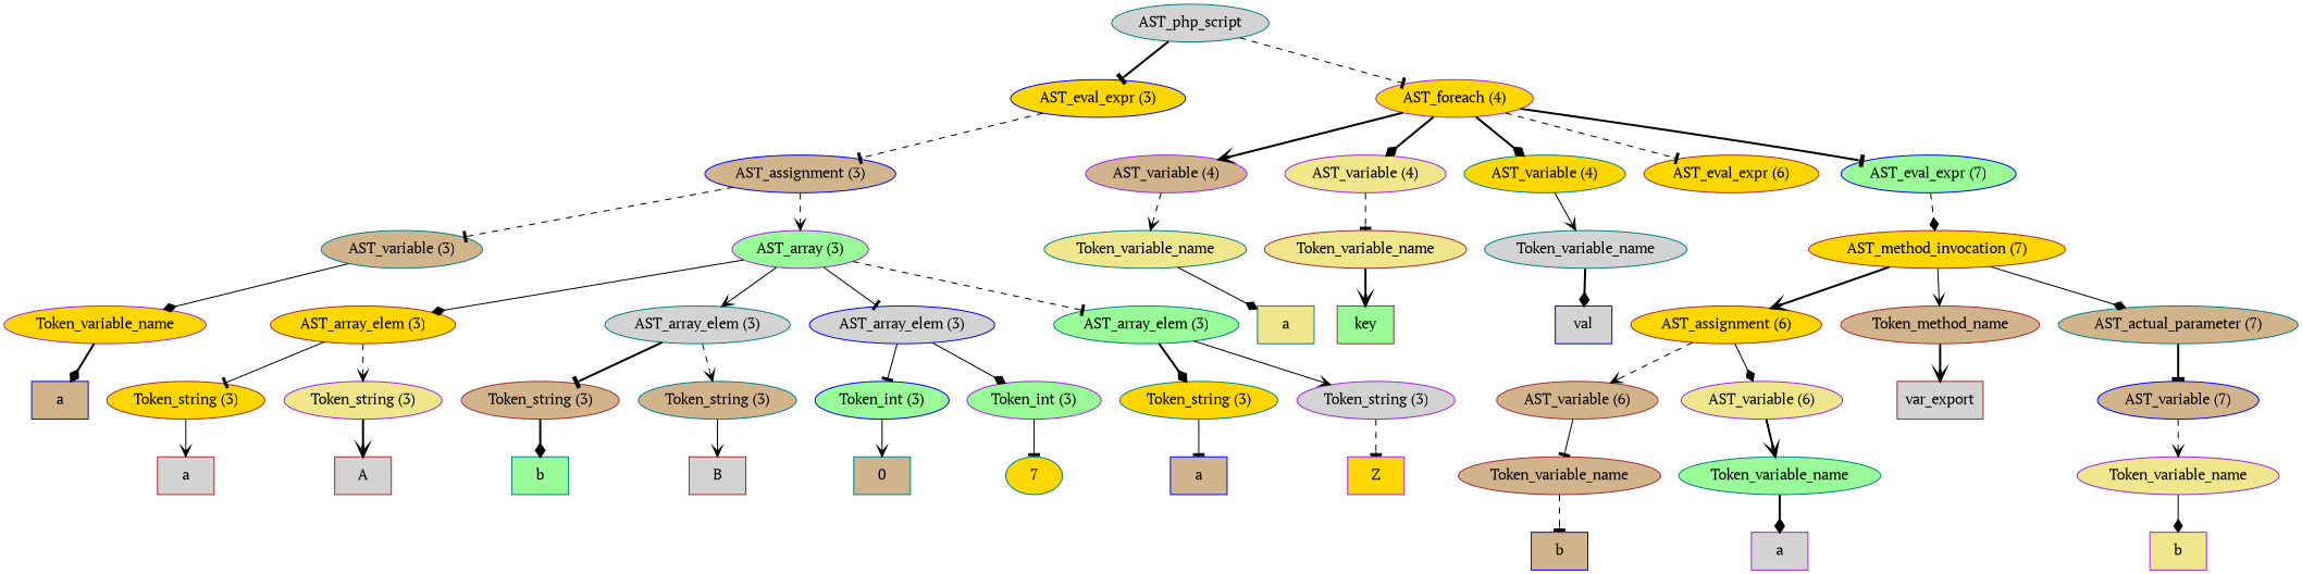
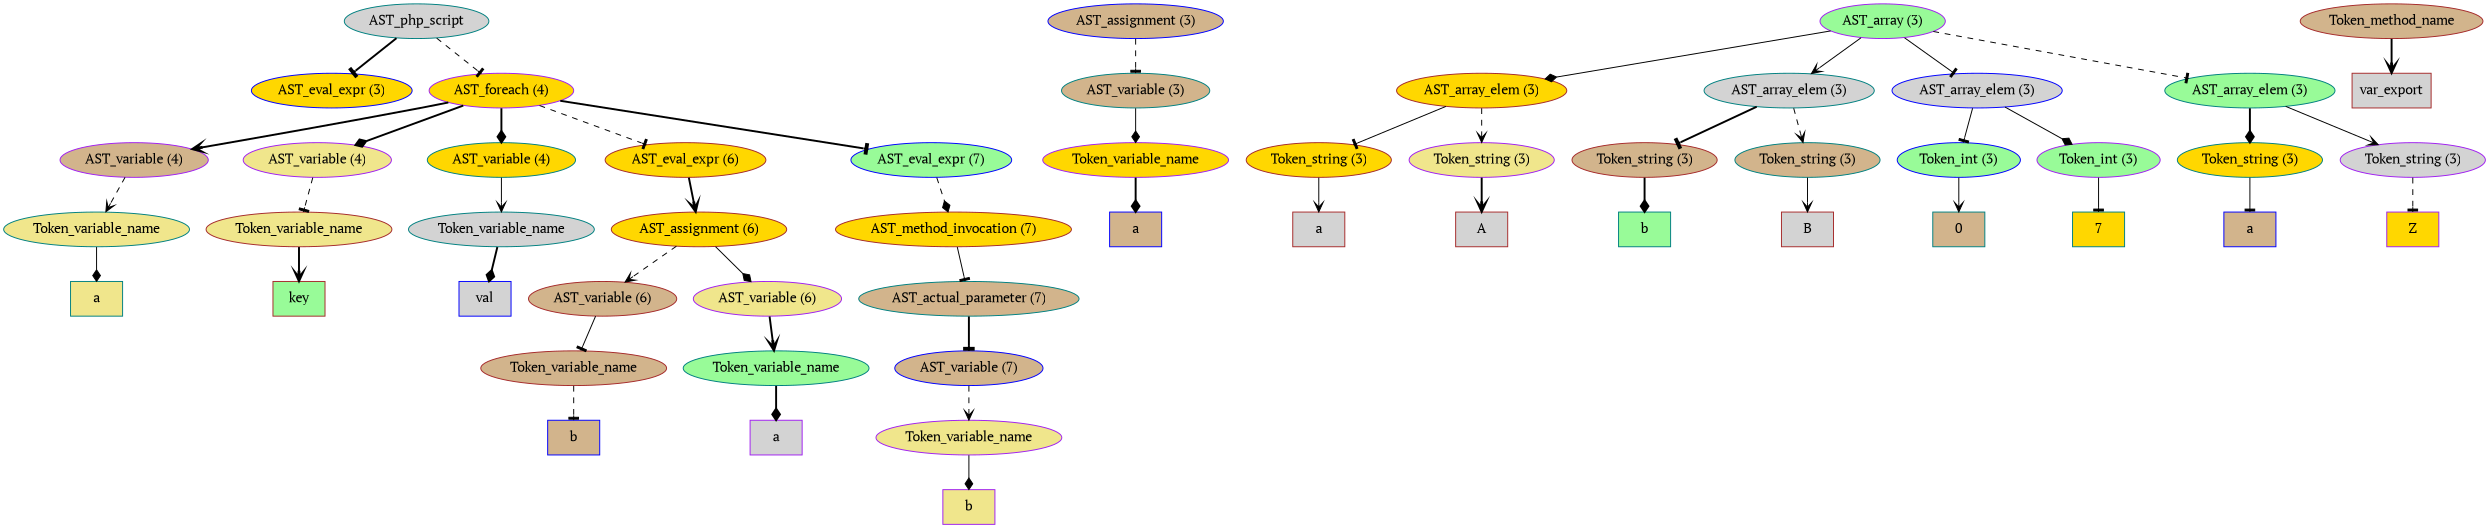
  digraph {
    fontname="PT Serif"
    node [color=teal fillcolor=tan fontname="PT Serif" style=filled]
    edge [arrowhead=vee fontname="PT Serif" style=solid]
    n1 [fillcolor=lightgrey label=AST_php_script]
    n2 [color=blue fillcolor=gold label="AST_eval_expr (3)"]
    n3 [color=purple fillcolor=gold label="AST_foreach (4)"]
    n4 [color=blue label="AST_assignment (3)"]
    n5 [color=purple label="AST_variable (4)"]
    n6 [color=purple fillcolor=khaki label="AST_variable (4)"]
    n7 [fillcolor=gold label="AST_variable (4)"]
    n8 [color=brown fillcolor=gold label="AST_eval_expr (6)"]
    n9 [color=blue fillcolor=palegreen label="AST_eval_expr (7)"]
    n10 [label="AST_variable (3)"]
    n11 [color=purple fillcolor=palegreen label="AST_array (3)"]
    n12 [color=purple fillcolor=gold label=Token_variable_name]
    n13 [color=brown fillcolor=gold label="AST_array_elem (3)"]
    n14 [fillcolor=lightgrey label="AST_array_elem (3)"]
    n15 [color=blue fillcolor=lightgrey label="AST_array_elem (3)"]
    n16 [fillcolor=palegreen label="AST_array_elem (3)"]
    n17 [color=blue label=a shape=box]
    n18 [color=brown fillcolor=gold label="Token_string (3)"]
    n19 [color=purple fillcolor=khaki label="Token_string (3)"]
    n20 [color=brown label="Token_string (3)"]
    n21 [label="Token_string (3)"]
    n22 [color=blue fillcolor=palegreen label="Token_int (3)"]
    n23 [color=purple fillcolor=palegreen label="Token_int (3)"]
    n24 [fillcolor=gold label="Token_string (3)"]
    n25 [color=purple fillcolor=lightgrey label="Token_string (3)"]
    n26 [color=brown fillcolor=lightgrey label=a shape=box]
    n27 [color=brown fillcolor=lightgrey label=A shape=box]
    n28 [fillcolor=palegreen label=b shape=box]
    n29 [color=brown fillcolor=lightgrey label=B shape=box]
    n30 [label=0 shape=box]
-   n31 [fillcolor=gold label=7 shape=ellipse]
+   n31 [fillcolor=gold label=7 shape=box]
    n32 [color=blue label=a shape=box]
    n33 [color=purple fillcolor=gold label=Z shape=box]
    n34 [fillcolor=khaki label=Token_variable_name]
    n35 [color=brown fillcolor=khaki label=Token_variable_name]
    n36 [fillcolor=lightgrey label=Token_variable_name]
    n37 [color=brown fillcolor=gold label="AST_assignment (6)"]
    n38 [color=brown fillcolor=gold label="AST_method_invocation (7)"]
    n39 [fillcolor=khaki label=a shape=box]
    n40 [color=brown fillcolor=palegreen label=key shape=box]
    n41 [color=blue fillcolor=lightgrey label=val shape=box]
    n42 [color=brown label="AST_variable (6)"]
    n43 [color=purple fillcolor=khaki label="AST_variable (6)"]
    n44 [color=brown label=Token_variable_name]
    n45 [fillcolor=palegreen label=Token_variable_name]
    n46 [color=blue label=b shape=box]
    n47 [color=purple fillcolor=lightgrey label=a shape=box]
    n48 [color=brown label=Token_method_name]
    n49 [label="AST_actual_parameter (7)"]
    n50 [color=brown fillcolor=lightgrey label=var_export shape=box]
    n51 [color=blue label="AST_variable (7)"]
    n52 [color=purple fillcolor=khaki label=Token_variable_name]
    n53 [color=purple fillcolor=khaki label=b shape=box]
    n1 -> n2 [arrowhead=tee style=bold]
    n1 -> n3 [arrowhead=tee style=dashed]
-   n2 -> n4 [arrowhead=tee style=dashed]
    n3 -> n5 [style=bold]
    n3 -> n6 [arrowhead=diamond style=bold]
    n3 -> n7 [arrowhead=diamond style=bold]
    n3 -> n8 [arrowhead=tee style=dashed]
    n3 -> n9 [arrowhead=tee style=bold]
    n4 -> n10 [arrowhead=tee style=dashed]
-   n4 -> n11 [style=dashed]
    n5 -> n34 [style=dashed]
    n6 -> n35 [arrowhead=tee style=dashed]
    n7 -> n36
-   n38 -> n37 [style=bold]
+   n8 -> n37 [style=bold]
    n9 -> n38 [arrowhead=diamond style=dashed]
    n10 -> n12 [arrowhead=diamond]
    n11 -> n13 [arrowhead=diamond]
    n11 -> n14
    n11 -> n15 [arrowhead=tee]
    n11 -> n16 [arrowhead=tee style=dashed]
    n12 -> n17 [arrowhead=diamond style=bold]
    n13 -> n18 [arrowhead=tee]
    n13 -> n19 [style=dashed]
    n14 -> n20 [arrowhead=tee style=bold]
    n14 -> n21 [style=dashed]
    n15 -> n22 [arrowhead=tee]
    n15 -> n23 [arrowhead=diamond]
    n16 -> n24 [arrowhead=diamond style=bold]
    n16 -> n25
    n18 -> n26
    n19 -> n27 [style=bold]
    n20 -> n28 [arrowhead=diamond style=bold]
    n21 -> n29
    n22 -> n30
    n23 -> n31 [arrowhead=tee]
    n24 -> n32 [arrowhead=tee]
    n25 -> n33 [arrowhead=tee style=dashed]
    n34 -> n39 [arrowhead=diamond]
    n35 -> n40 [style=bold]
    n36 -> n41 [arrowhead=diamond style=bold]
    n37 -> n42 [style=dashed]
    n37 -> n43 [arrowhead=diamond]
-   n38 -> n48
-   n38 -> n49 [arrowhead=diamond]
+   n38 -> n49 [arrowhead=tee]
    n42 -> n44 [arrowhead=tee]
    n43 -> n45 [style=bold]
    n44 -> n46 [arrowhead=tee style=dashed]
    n45 -> n47 [arrowhead=diamond style=bold]
    n48 -> n50 [style=bold]
    n49 -> n51 [arrowhead=tee style=bold]
    n51 -> n52 [style=dashed]
    n52 -> n53 [arrowhead=diamond]
  }
